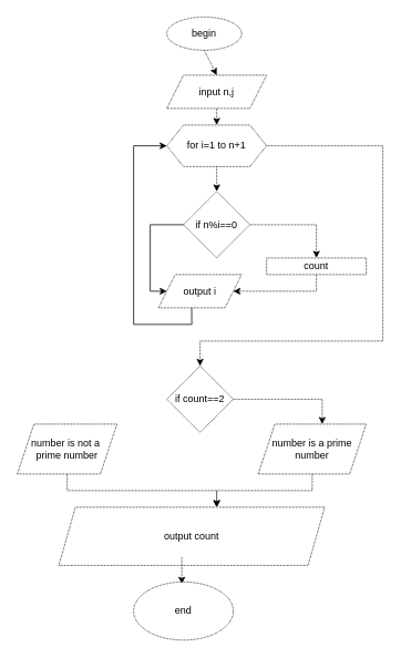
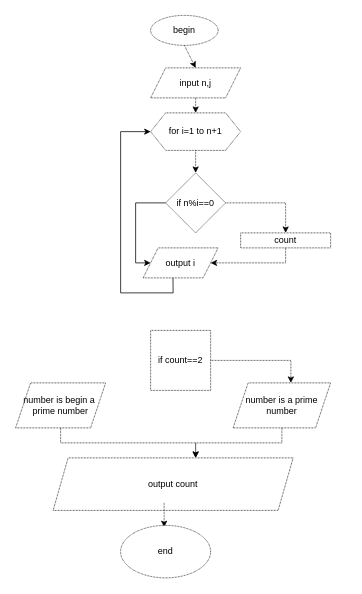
  <mxCell id="0" />
  <mxCell id="1" parent="0" />
  <mxCell id="2" value="begin" style="ellipse;whiteSpace=wrap;html=1;dashed=1;dashPattern=1 1;strokeColor=default;" vertex="1" parent="1"><mxGeometry x="200" y="20" width="90" height="40" as="geometry" /></mxCell>
  <mxCell id="3" value="" style="endArrow=classic;html=1;rounded=0;dashed=1;dashPattern=1 1;strokeColor=default;exitX=0.5;exitY=1;exitDx=0;exitDy=0;" edge="1" parent="1" source="2"><mxGeometry width="50" height="50" relative="1" as="geometry"><mxPoint x="210" y="220" as="sourcePoint" /><mxPoint x="260" y="90" as="targetPoint" /></mxGeometry></mxCell>
  <mxCell id="4" value="input n,j" style="shape=parallelogram;perimeter=parallelogramPerimeter;whiteSpace=wrap;html=1;fixedSize=1;dashed=1;dashPattern=1 1;strokeColor=default;" vertex="1" parent="1"><mxGeometry x="200" y="90" width="120" height="40" as="geometry" /></mxCell>
  <mxCell id="5" value="" style="endArrow=classic;html=1;rounded=0;dashed=1;dashPattern=1 1;strokeColor=default;exitX=0.5;exitY=1;exitDx=0;exitDy=0;" edge="1" parent="1" source="4"><mxGeometry width="50" height="50" relative="1" as="geometry"><mxPoint x="180" y="370" as="sourcePoint" /><mxPoint x="260" y="150" as="targetPoint" /></mxGeometry></mxCell>
  <mxCell id="6" value="for i=1 to n+1" style="shape=hexagon;perimeter=hexagonPerimeter2;whiteSpace=wrap;html=1;fixedSize=1;dashed=1;dashPattern=1 1;strokeColor=default;" vertex="1" parent="1"><mxGeometry x="200" y="150" width="120" height="50" as="geometry" /></mxCell>
  <mxCell id="7" value="" style="endArrow=classic;html=1;rounded=0;dashed=1;dashPattern=1 1;strokeColor=default;exitX=0.5;exitY=1;exitDx=0;exitDy=0;" edge="1" parent="1" source="6"><mxGeometry width="50" height="50" relative="1" as="geometry"><mxPoint x="190" y="350" as="sourcePoint" /><mxPoint x="260" y="230" as="targetPoint" /></mxGeometry></mxCell>
  <mxCell id="8" value="if n%i==0" style="rhombus;whiteSpace=wrap;html=1;dashed=1;dashPattern=1 1;strokeColor=default;" vertex="1" parent="1"><mxGeometry x="220" y="230" width="80" height="80" as="geometry" /></mxCell>
  <mxCell id="9" value="" style="endArrow=classic;html=1;rounded=0;dashed=1;dashPattern=1 1;strokeColor=default;exitX=1;exitY=0.5;exitDx=0;exitDy=0;" edge="1" parent="1" source="8"><mxGeometry width="50" height="50" relative="1" as="geometry"><mxPoint x="300" y="310" as="sourcePoint" /><mxPoint x="380" y="310" as="targetPoint" /><Array as="points"><mxPoint x="380" y="270" /></Array></mxGeometry></mxCell>
  <mxCell id="10" value="count" style="rounded=0;whiteSpace=wrap;html=1;dashed=1;dashPattern=1 1;strokeColor=default;" vertex="1" parent="1"><mxGeometry x="320" y="310" width="120" height="20" as="geometry" /></mxCell>
  <mxCell id="11" value="" style="endArrow=classic;html=1;rounded=0;dashed=1;dashPattern=1 1;strokeColor=default;exitX=0.5;exitY=1;exitDx=0;exitDy=0;" edge="1" parent="1" source="10"><mxGeometry width="50" height="50" relative="1" as="geometry"><mxPoint x="260" y="480" as="sourcePoint" /><mxPoint x="280" y="350" as="targetPoint" /><Array as="points"><mxPoint x="380" y="350" /></Array></mxGeometry></mxCell>
  <mxCell id="12" value="output i" style="shape=parallelogram;perimeter=parallelogramPerimeter;whiteSpace=wrap;html=1;fixedSize=1;dashed=1;dashPattern=1 1;strokeColor=default;" vertex="1" parent="1"><mxGeometry x="190" y="330" width="100" height="40" as="geometry" /></mxCell>
  <mxCell id="13" value="" style="endArrow=classic;html=1;rounded=0;dashed=0;dashPattern=1 1;strokeColor=default;exitX=0;exitY=0.5;exitDx=0;exitDy=0;entryX=0;entryY=0.5;entryDx=0;entryDy=0;" edge="1" parent="1" source="8" target="12"><mxGeometry width="50" height="50" relative="1" as="geometry"><mxPoint x="110" y="290" as="sourcePoint" /><mxPoint x="160" y="240" as="targetPoint" /><Array as="points"><mxPoint x="180" y="270" /><mxPoint x="180" y="350" /></Array></mxGeometry></mxCell>
  <mxCell id="14" value="" style="endArrow=classic;html=1;rounded=0;dashed=0;dashPattern=1 1;strokeColor=default;exitX=0.398;exitY=1.001;exitDx=0;exitDy=0;entryX=0;entryY=0.5;entryDx=0;entryDy=0;exitPerimeter=0;" edge="1" parent="1" source="12" target="6"><mxGeometry width="50" height="50" relative="1" as="geometry"><mxPoint x="20" y="340" as="sourcePoint" /><mxPoint x="70" y="290" as="targetPoint" /><Array as="points"><mxPoint x="230" y="390" /><mxPoint x="160" y="390" /><mxPoint x="160" y="175" /></Array></mxGeometry></mxCell>
- <mxCell id="15" value="if count==2" style="rhombus;whiteSpace=wrap;html=1;dashed=1;dashPattern=1 1;strokeColor=default;" vertex="1" parent="1"><mxGeometry x="200" y="440" width="80" height="80" as="geometry" /></mxCell>
+ <mxCell id="15" value="if count==2" style="whiteSpace=wrap;html=1;dashed=1;dashPattern=1 1;strokeColor=default;rounded=0;" vertex="1" parent="1"><mxGeometry x="200" y="440" width="80" height="80" as="geometry" /></mxCell>
  <mxCell id="16" value="number is a prime number" style="shape=parallelogram;perimeter=parallelogramPerimeter;whiteSpace=wrap;html=1;fixedSize=1;dashed=1;dashPattern=1 1;strokeColor=default;" vertex="1" parent="1"><mxGeometry x="310" y="510" width="130" height="60" as="geometry" /></mxCell>
- <mxCell id="17" value="number is not a&amp;nbsp;&lt;br&gt;prime number" style="shape=parallelogram;perimeter=parallelogramPerimeter;whiteSpace=wrap;html=1;fixedSize=1;dashed=1;dashPattern=1 1;strokeColor=default;" vertex="1" parent="1"><mxGeometry x="20" y="510" width="120" height="60" as="geometry" /></mxCell>
+ <mxCell id="17" value="number is begin a&amp;nbsp;&lt;br&gt;prime number" style="shape=parallelogram;perimeter=parallelogramPerimeter;whiteSpace=wrap;html=1;fixedSize=1;dashed=1;dashPattern=1 1;strokeColor=default;" vertex="1" parent="1"><mxGeometry x="20" y="510" width="120" height="60" as="geometry" /></mxCell>
  <mxCell id="18" value="" style="endArrow=classic;html=1;rounded=0;dashed=1;dashPattern=1 1;strokeColor=default;exitX=0.5;exitY=1;exitDx=0;exitDy=0;" edge="1" parent="1" source="17"><mxGeometry width="50" height="50" relative="1" as="geometry"><mxPoint x="160" y="680" as="sourcePoint" /><mxPoint x="260" y="610" as="targetPoint" /><Array as="points"><mxPoint x="80" y="590" /><mxPoint x="260" y="590" /></Array></mxGeometry></mxCell>
  <mxCell id="19" value="" style="endArrow=classic;html=1;rounded=0;dashed=1;dashPattern=1 1;strokeColor=default;exitX=0.5;exitY=1;exitDx=0;exitDy=0;" edge="1" parent="1" source="16"><mxGeometry width="50" height="50" relative="1" as="geometry"><mxPoint x="350" y="640" as="sourcePoint" /><mxPoint x="260" y="610" as="targetPoint" /><Array as="points"><mxPoint x="375" y="590" /><mxPoint x="260" y="590" /></Array></mxGeometry></mxCell>
  <mxCell id="20" value="output count" style="shape=parallelogram;perimeter=parallelogramPerimeter;whiteSpace=wrap;html=1;fixedSize=1;dashed=1;dashPattern=1 1;strokeColor=default;" vertex="1" parent="1"><mxGeometry x="70" y="610" width="320" height="70" as="geometry" /></mxCell>
  <mxCell id="21" value="" style="endArrow=classic;html=1;rounded=0;dashed=1;dashPattern=1 1;strokeColor=default;" edge="1" parent="1"><mxGeometry width="50" height="50" relative="1" as="geometry"><mxPoint x="218" y="670" as="sourcePoint" /><mxPoint x="218" y="702.353" as="targetPoint" /></mxGeometry></mxCell>
  <mxCell id="22" value="end" style="ellipse;whiteSpace=wrap;html=1;dashed=1;dashPattern=1 1;strokeColor=default;" vertex="1" parent="1"><mxGeometry x="160" y="700" width="120" height="70" as="geometry" /></mxCell>
  <mxCell id="23" value="" style="endArrow=classic;html=1;rounded=0;dashed=1;dashPattern=1 1;strokeColor=default;exitX=1;exitY=0.5;exitDx=0;exitDy=0;" edge="1" parent="1" source="15"><mxGeometry width="50" height="50" relative="1" as="geometry"><mxPoint x="420" y="470" as="sourcePoint" /><mxPoint x="387" y="510" as="targetPoint" /><Array as="points"><mxPoint x="387" y="480" /></Array></mxGeometry></mxCell>
- <mxCell id="24" value="" style="endArrow=classic;html=1;rounded=0;dashed=1;dashPattern=1 1;strokeColor=default;exitX=1;exitY=0.5;exitDx=0;exitDy=0;entryX=0.5;entryY=0;entryDx=0;entryDy=0;" edge="1" parent="1" source="6" target="15"><mxGeometry width="50" height="50" relative="1" as="geometry"><mxPoint x="440" y="400" as="sourcePoint" /><mxPoint x="250" y="430" as="targetPoint" /><Array as="points"><mxPoint x="460" y="175" /><mxPoint x="460" y="410" /><mxPoint x="240" y="410" /></Array></mxGeometry></mxCell>
